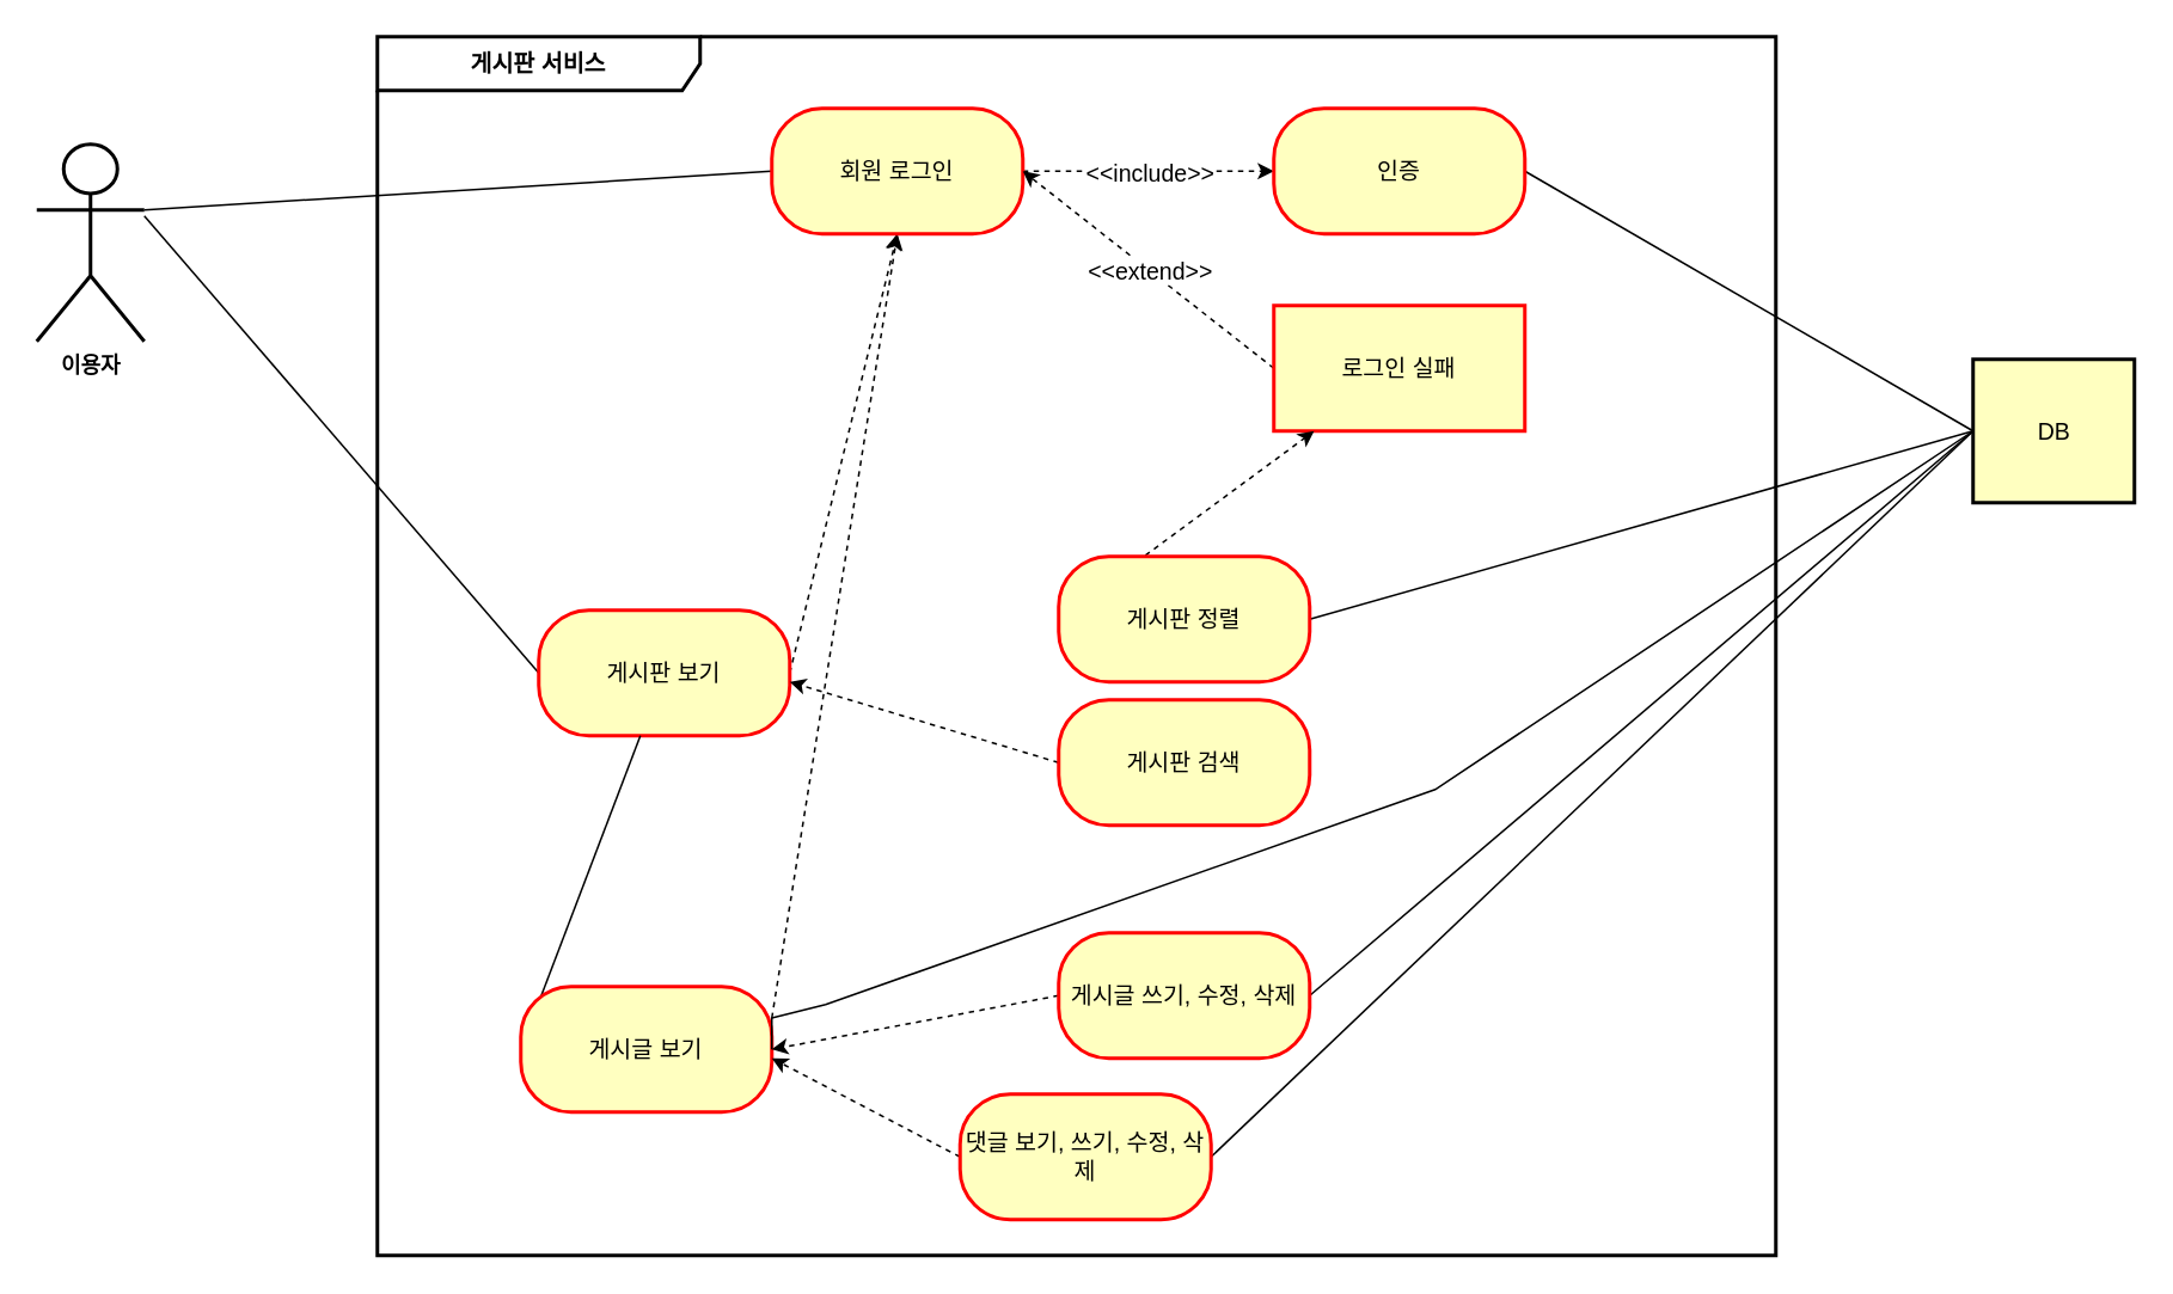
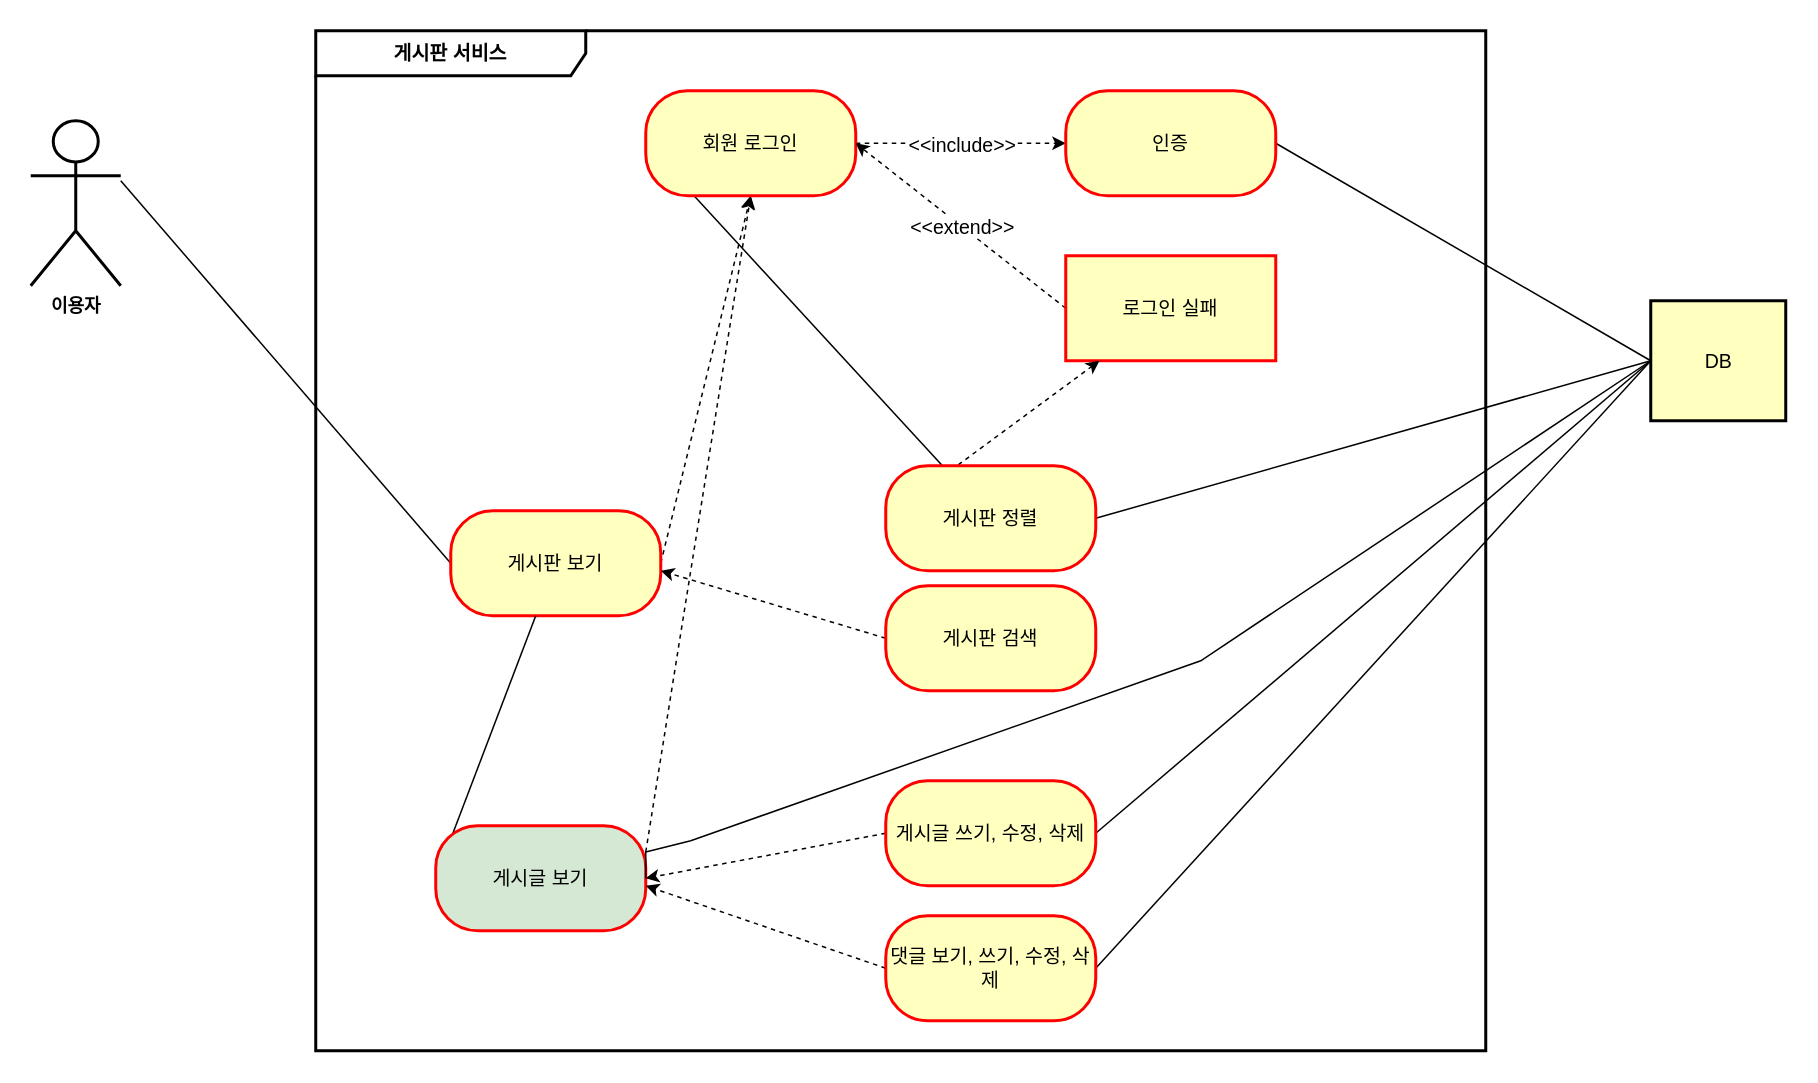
  <mxCell id="0" />
  <mxCell id="1" parent="0" />
  <mxCell id="2" value="이용자" style="shape=umlActor;verticalLabelPosition=bottom;verticalAlign=top;html=1;outlineConnect=0;fontStyle=1;strokeWidth=2;" vertex="1" parent="1"><mxGeometry x="20" y="80" width="60" height="110" as="geometry" /></mxCell>
  <mxCell id="3" value="게시판 서비스" style="shape=umlFrame;whiteSpace=wrap;html=1;pointerEvents=0;width=180;height=30;fontSize=13;strokeWidth=2;fontStyle=1" vertex="1" parent="1"><mxGeometry x="210" y="20" width="780" height="680" as="geometry" /></mxCell>
  <mxCell id="4" style="edgeStyle=none;rounded=0;orthogonalLoop=1;jettySize=auto;html=1;exitX=0;exitY=0.5;exitDx=0;exitDy=0;fontSize=13;endArrow=none;endFill=0;" edge="1" parent="1" source="6"><mxGeometry relative="1" as="geometry"><mxPoint x="80" y="120" as="targetPoint" /></mxGeometry></mxCell>
  <mxCell id="5" style="edgeStyle=none;rounded=0;orthogonalLoop=1;jettySize=auto;html=1;exitX=1;exitY=0.5;exitDx=0;exitDy=0;entryX=0.5;entryY=1;entryDx=0;entryDy=0;dashed=1;strokeColor=default;fontSize=13;endArrow=classic;endFill=1;" edge="1" parent="1" source="6" target="13"><mxGeometry relative="1" as="geometry" /></mxCell>
  <mxCell id="6" value="게시판 보기" style="rounded=1;whiteSpace=wrap;html=1;arcSize=40;fontColor=#000000;fillColor=#ffffc0;strokeColor=#ff0000;strokeWidth=2;fontSize=13;" vertex="1" parent="1"><mxGeometry x="300" y="340" width="140" height="70" as="geometry" /></mxCell>
  <mxCell id="7" style="edgeStyle=none;rounded=0;orthogonalLoop=1;jettySize=auto;html=1;exitX=0;exitY=0.5;exitDx=0;exitDy=0;fontSize=13;endArrow=none;endFill=0;" edge="1" parent="1" source="9" target="6"><mxGeometry relative="1" as="geometry" /></mxCell>
  <mxCell id="8" style="edgeStyle=none;rounded=0;orthogonalLoop=1;jettySize=auto;html=1;exitX=1;exitY=0.25;exitDx=0;exitDy=0;entryX=0.5;entryY=1;entryDx=0;entryDy=0;dashed=1;strokeColor=default;fontSize=13;endArrow=classic;endFill=1;" edge="1" parent="1" source="9" target="13"><mxGeometry relative="1" as="geometry" /></mxCell>
- <mxCell id="9" value="게시글 보기" style="rounded=1;whiteSpace=wrap;html=1;arcSize=40;fontColor=#000000;fillColor=#ffffc0;strokeColor=#ff0000;strokeWidth=2;fontSize=13;" vertex="1" parent="1"><mxGeometry x="290" y="550" width="140" height="70" as="geometry" /></mxCell>
- <mxCell id="10" style="edgeStyle=none;rounded=0;orthogonalLoop=1;jettySize=auto;html=1;exitX=0;exitY=0.5;exitDx=0;exitDy=0;entryX=1;entryY=0.333;entryDx=0;entryDy=0;entryPerimeter=0;fontSize=13;endArrow=none;endFill=0;" edge="1" parent="1" source="13" target="2"><mxGeometry relative="1" as="geometry" /></mxCell>
+ <mxCell id="9" value="게시글 보기" style="rounded=1;whiteSpace=wrap;html=1;arcSize=40;fontColor=#000000;fillColor=#d5e8d4;strokeColor=#ff0000;strokeWidth=2;fontSize=13;" vertex="1" parent="1"><mxGeometry x="290" y="550" width="140" height="70" as="geometry" /></mxCell>
+ <mxCell id="10" style="edgeStyle=none;rounded=0;orthogonalLoop=1;jettySize=auto;html=1;exitX=0;exitY=0.5;exitDx=0;exitDy=0;fontSize=13;endArrow=none;endFill=0;" edge="1" parent="1" source="13" target="24"><mxGeometry relative="1" as="geometry" /></mxCell>
  <mxCell id="11" style="edgeStyle=none;rounded=0;orthogonalLoop=1;jettySize=auto;html=1;exitX=1;exitY=0.5;exitDx=0;exitDy=0;entryX=0;entryY=0.5;entryDx=0;entryDy=0;fontSize=13;endArrow=classic;endFill=1;strokeColor=default;dashed=1;" edge="1" parent="1" source="13" target="15"><mxGeometry relative="1" as="geometry" /></mxCell>
  <mxCell id="12" value="&amp;lt;&amp;lt;include&amp;gt;&amp;gt;" style="edgeLabel;html=1;align=center;verticalAlign=middle;resizable=0;points=[];fontSize=13;" vertex="1" connectable="0" parent="11"><mxGeometry relative="1" as="geometry"><mxPoint as="offset" /></mxGeometry></mxCell>
  <mxCell id="13" value="회원 로그인" style="rounded=1;whiteSpace=wrap;html=1;arcSize=40;fontColor=#000000;fillColor=#ffffc0;strokeColor=#ff0000;strokeWidth=2;fontSize=13;" vertex="1" parent="1"><mxGeometry x="430" y="60" width="140" height="70" as="geometry" /></mxCell>
  <mxCell id="14" style="edgeStyle=none;rounded=0;orthogonalLoop=1;jettySize=auto;html=1;exitX=1;exitY=0.5;exitDx=0;exitDy=0;entryX=0;entryY=0.5;entryDx=0;entryDy=0;strokeColor=default;fontSize=13;endArrow=none;endFill=0;" edge="1" parent="1" source="15" target="31"><mxGeometry relative="1" as="geometry" /></mxCell>
  <mxCell id="15" value="인증" style="rounded=1;whiteSpace=wrap;html=1;arcSize=40;fontColor=#000000;fillColor=#ffffc0;strokeColor=#ff0000;strokeWidth=2;fontSize=13;" vertex="1" parent="1"><mxGeometry x="710" y="60" width="140" height="70" as="geometry" /></mxCell>
  <mxCell id="16" style="edgeStyle=none;rounded=0;orthogonalLoop=1;jettySize=auto;html=1;exitX=0;exitY=0.5;exitDx=0;exitDy=0;entryX=1;entryY=0.5;entryDx=0;entryDy=0;fontSize=13;endArrow=classic;endFill=1;dashed=1;" edge="1" parent="1" source="18" target="13"><mxGeometry relative="1" as="geometry" /></mxCell>
  <mxCell id="17" value="&amp;lt;&amp;lt;extend&amp;gt;&amp;gt;" style="edgeLabel;html=1;align=center;verticalAlign=middle;resizable=0;points=[];fontSize=13;" vertex="1" connectable="0" parent="16"><mxGeometry relative="1" as="geometry"><mxPoint as="offset" /></mxGeometry></mxCell>
  <mxCell id="18" value="로그인 실패" style="whiteSpace=wrap;html=1;arcSize=40;fontColor=#000000;fillColor=#ffffc0;strokeColor=#ff0000;strokeWidth=2;fontSize=13;rounded=0;" vertex="1" parent="1"><mxGeometry x="710" y="170" width="140" height="70" as="geometry" /></mxCell>
  <mxCell id="19" style="edgeStyle=none;rounded=0;orthogonalLoop=1;jettySize=auto;html=1;exitX=0;exitY=0.5;exitDx=0;exitDy=0;dashed=1;strokeColor=default;fontSize=13;endArrow=classic;endFill=1;" edge="1" parent="1" source="21"><mxGeometry relative="1" as="geometry"><mxPoint x="440" y="380" as="targetPoint" /></mxGeometry></mxCell>
  <mxCell id="20" style="edgeStyle=none;rounded=0;orthogonalLoop=1;jettySize=auto;html=1;exitX=1;exitY=0.25;exitDx=0;exitDy=0;strokeColor=default;fontSize=13;endArrow=none;endFill=0;" edge="1" parent="1" source="9"><mxGeometry relative="1" as="geometry"><mxPoint x="1100" y="240" as="targetPoint" /><Array as="points"><mxPoint x="460" y="560" /><mxPoint x="800" y="440" /></Array></mxGeometry></mxCell>
  <mxCell id="21" value="게시판 검색" style="rounded=1;whiteSpace=wrap;html=1;arcSize=40;fontColor=#000000;fillColor=#ffffc0;strokeColor=#ff0000;strokeWidth=2;fontSize=13;" vertex="1" parent="1"><mxGeometry x="590" y="390" width="140" height="70" as="geometry" /></mxCell>
  <mxCell id="22" style="edgeStyle=none;rounded=0;orthogonalLoop=1;jettySize=auto;html=1;exitX=0;exitY=0.5;exitDx=0;exitDy=0;dashed=1;strokeColor=default;fontSize=13;endArrow=classic;endFill=1;" edge="1" parent="1" source="24" target="18"><mxGeometry relative="1" as="geometry" /></mxCell>
  <mxCell id="23" style="edgeStyle=none;rounded=0;orthogonalLoop=1;jettySize=auto;html=1;exitX=1;exitY=0.5;exitDx=0;exitDy=0;strokeColor=default;fontSize=13;endArrow=none;endFill=0;" edge="1" parent="1" source="24"><mxGeometry relative="1" as="geometry"><mxPoint x="1100" y="240" as="targetPoint" /></mxGeometry></mxCell>
  <mxCell id="24" value="게시판 정렬" style="rounded=1;whiteSpace=wrap;html=1;arcSize=40;fontColor=#000000;fillColor=#ffffc0;strokeColor=#ff0000;strokeWidth=2;fontSize=13;" vertex="1" parent="1"><mxGeometry x="590" y="310" width="140" height="70" as="geometry" /></mxCell>
  <mxCell id="25" style="edgeStyle=none;rounded=0;orthogonalLoop=1;jettySize=auto;html=1;exitX=0;exitY=0.5;exitDx=0;exitDy=0;entryX=1;entryY=0.5;entryDx=0;entryDy=0;dashed=1;strokeColor=default;fontSize=13;endArrow=classic;endFill=1;" edge="1" parent="1" source="27" target="9"><mxGeometry relative="1" as="geometry" /></mxCell>
  <mxCell id="26" style="edgeStyle=none;rounded=0;orthogonalLoop=1;jettySize=auto;html=1;exitX=1;exitY=0.5;exitDx=0;exitDy=0;strokeColor=default;fontSize=13;endArrow=none;endFill=0;" edge="1" parent="1" source="27"><mxGeometry relative="1" as="geometry"><mxPoint x="1100" y="240" as="targetPoint" /></mxGeometry></mxCell>
  <mxCell id="27" value="게시글 쓰기, 수정, 삭제" style="rounded=1;whiteSpace=wrap;html=1;arcSize=40;fontColor=#000000;fillColor=#ffffc0;strokeColor=#ff0000;strokeWidth=2;fontSize=13;" vertex="1" parent="1"><mxGeometry x="590" y="520" width="140" height="70" as="geometry" /></mxCell>
  <mxCell id="28" style="edgeStyle=none;rounded=0;orthogonalLoop=1;jettySize=auto;html=1;exitX=0;exitY=0.5;exitDx=0;exitDy=0;dashed=1;strokeColor=default;fontSize=13;endArrow=classic;endFill=1;" edge="1" parent="1" source="30"><mxGeometry relative="1" as="geometry"><mxPoint x="430" y="590" as="targetPoint" /></mxGeometry></mxCell>
  <mxCell id="29" style="edgeStyle=none;rounded=0;orthogonalLoop=1;jettySize=auto;html=1;exitX=1;exitY=0.5;exitDx=0;exitDy=0;strokeColor=default;fontSize=13;endArrow=none;endFill=0;" edge="1" parent="1" source="30"><mxGeometry relative="1" as="geometry"><mxPoint x="1100" y="240" as="targetPoint" /></mxGeometry></mxCell>
- <mxCell id="30" value="댓글 보기, 쓰기, 수정, 삭제" style="rounded=1;whiteSpace=wrap;html=1;arcSize=40;fontColor=#000000;fillColor=#ffffc0;strokeColor=#ff0000;strokeWidth=2;fontSize=13;" vertex="1" parent="1"><mxGeometry x="535" y="610" width="140" height="70" as="geometry" /></mxCell>
+ <mxCell id="30" value="댓글 보기, 쓰기, 수정, 삭제" style="rounded=1;whiteSpace=wrap;html=1;arcSize=40;fontColor=#000000;fillColor=#ffffc0;strokeColor=#ff0000;strokeWidth=2;fontSize=13;" vertex="1" parent="1"><mxGeometry x="590" y="610" width="140" height="70" as="geometry" /></mxCell>
  <mxCell id="31" value="DB" style="html=1;dropTarget=0;strokeWidth=2;fontSize=13;fillColor=#ffffc0;" vertex="1" parent="1"><mxGeometry x="1100" y="200" width="90" height="80" as="geometry" /></mxCell>
  <mxCell id="32" style="edgeStyle=none;rounded=0;orthogonalLoop=1;jettySize=auto;html=1;exitX=1;exitY=0.5;exitDx=0;exitDy=0;dashed=1;strokeColor=default;fontSize=13;endArrow=classic;endFill=1;" edge="1" parent="1" source="18" target="18"><mxGeometry relative="1" as="geometry" /></mxCell>
  <mxCell id="33" style="edgeStyle=none;rounded=0;orthogonalLoop=1;jettySize=auto;html=1;exitX=1;exitY=0.25;exitDx=0;exitDy=0;entryX=1;entryY=0.5;entryDx=0;entryDy=0;strokeColor=default;fontSize=13;endArrow=none;endFill=0;" edge="1" parent="1" source="9" target="9"><mxGeometry relative="1" as="geometry" /></mxCell>
